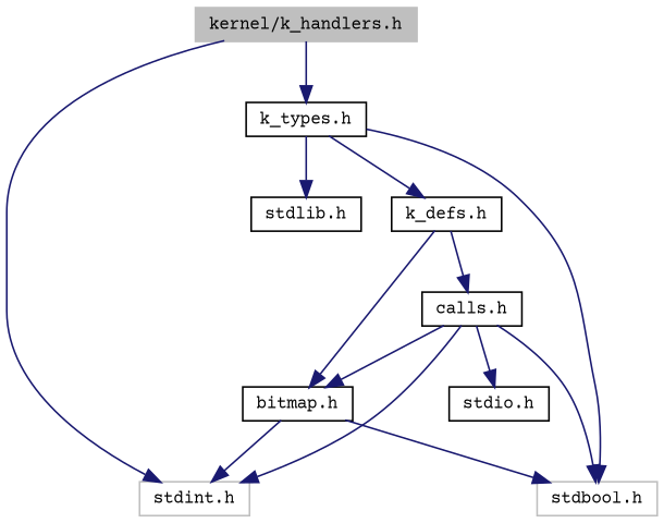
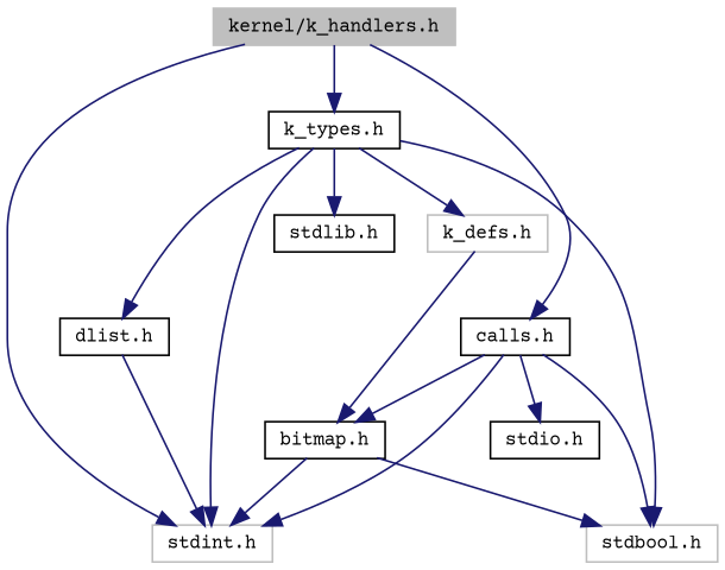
  digraph {
    fontname="Courier Prime"
    node [color=black fillcolor=white fontname="Courier Prime" fontsize=10 shape=record style=filled]
    edge [color=midnightblue fontname="Courier Prime" fontsize=10 labelfontname=Helvetica labelfontsize=10 style=solid]
    n1 [color=grey75 fillcolor=grey75 fontcolor=black height=0.2 label="kernel/k_handlers.h" width=0.4]
    n2 [color=grey75 height=0.2 label="stdint.h" width=0.4]
    n3 [height=0.2 label="k_types.h" width=0.4]
    n4 [height=0.2 label="calls.h" width=0.4]
    n5 [height=0.2 label="stdlib.h" width=0.4]
    n6 [color=grey75 height=0.2 label="stdbool.h" width=0.4]
-   n8 [height=0.2 label="k_defs.h" width=0.4]
+   n7 [height=0.2 label="dlist.h" width=0.4]
+   n8 [color=grey75 height=0.2 label="k_defs.h" width=0.4]
    n9 [height=0.2 label="bitmap.h" width=0.4]
    n10 [height=0.2 label="stdio.h" width=0.4]
    n1 -> n2
    n1 -> n3
-   n8 -> n4
+   n1 -> n4
+   n3 -> n2
    n3 -> n5
    n3 -> n6
+   n3 -> n7
    n3 -> n8
    n4 -> n2
    n4 -> n6
    n4 -> n9
    n4 -> n10
+   n7 -> n2
    n8 -> n9
    n9 -> n2
    n9 -> n6
  }
